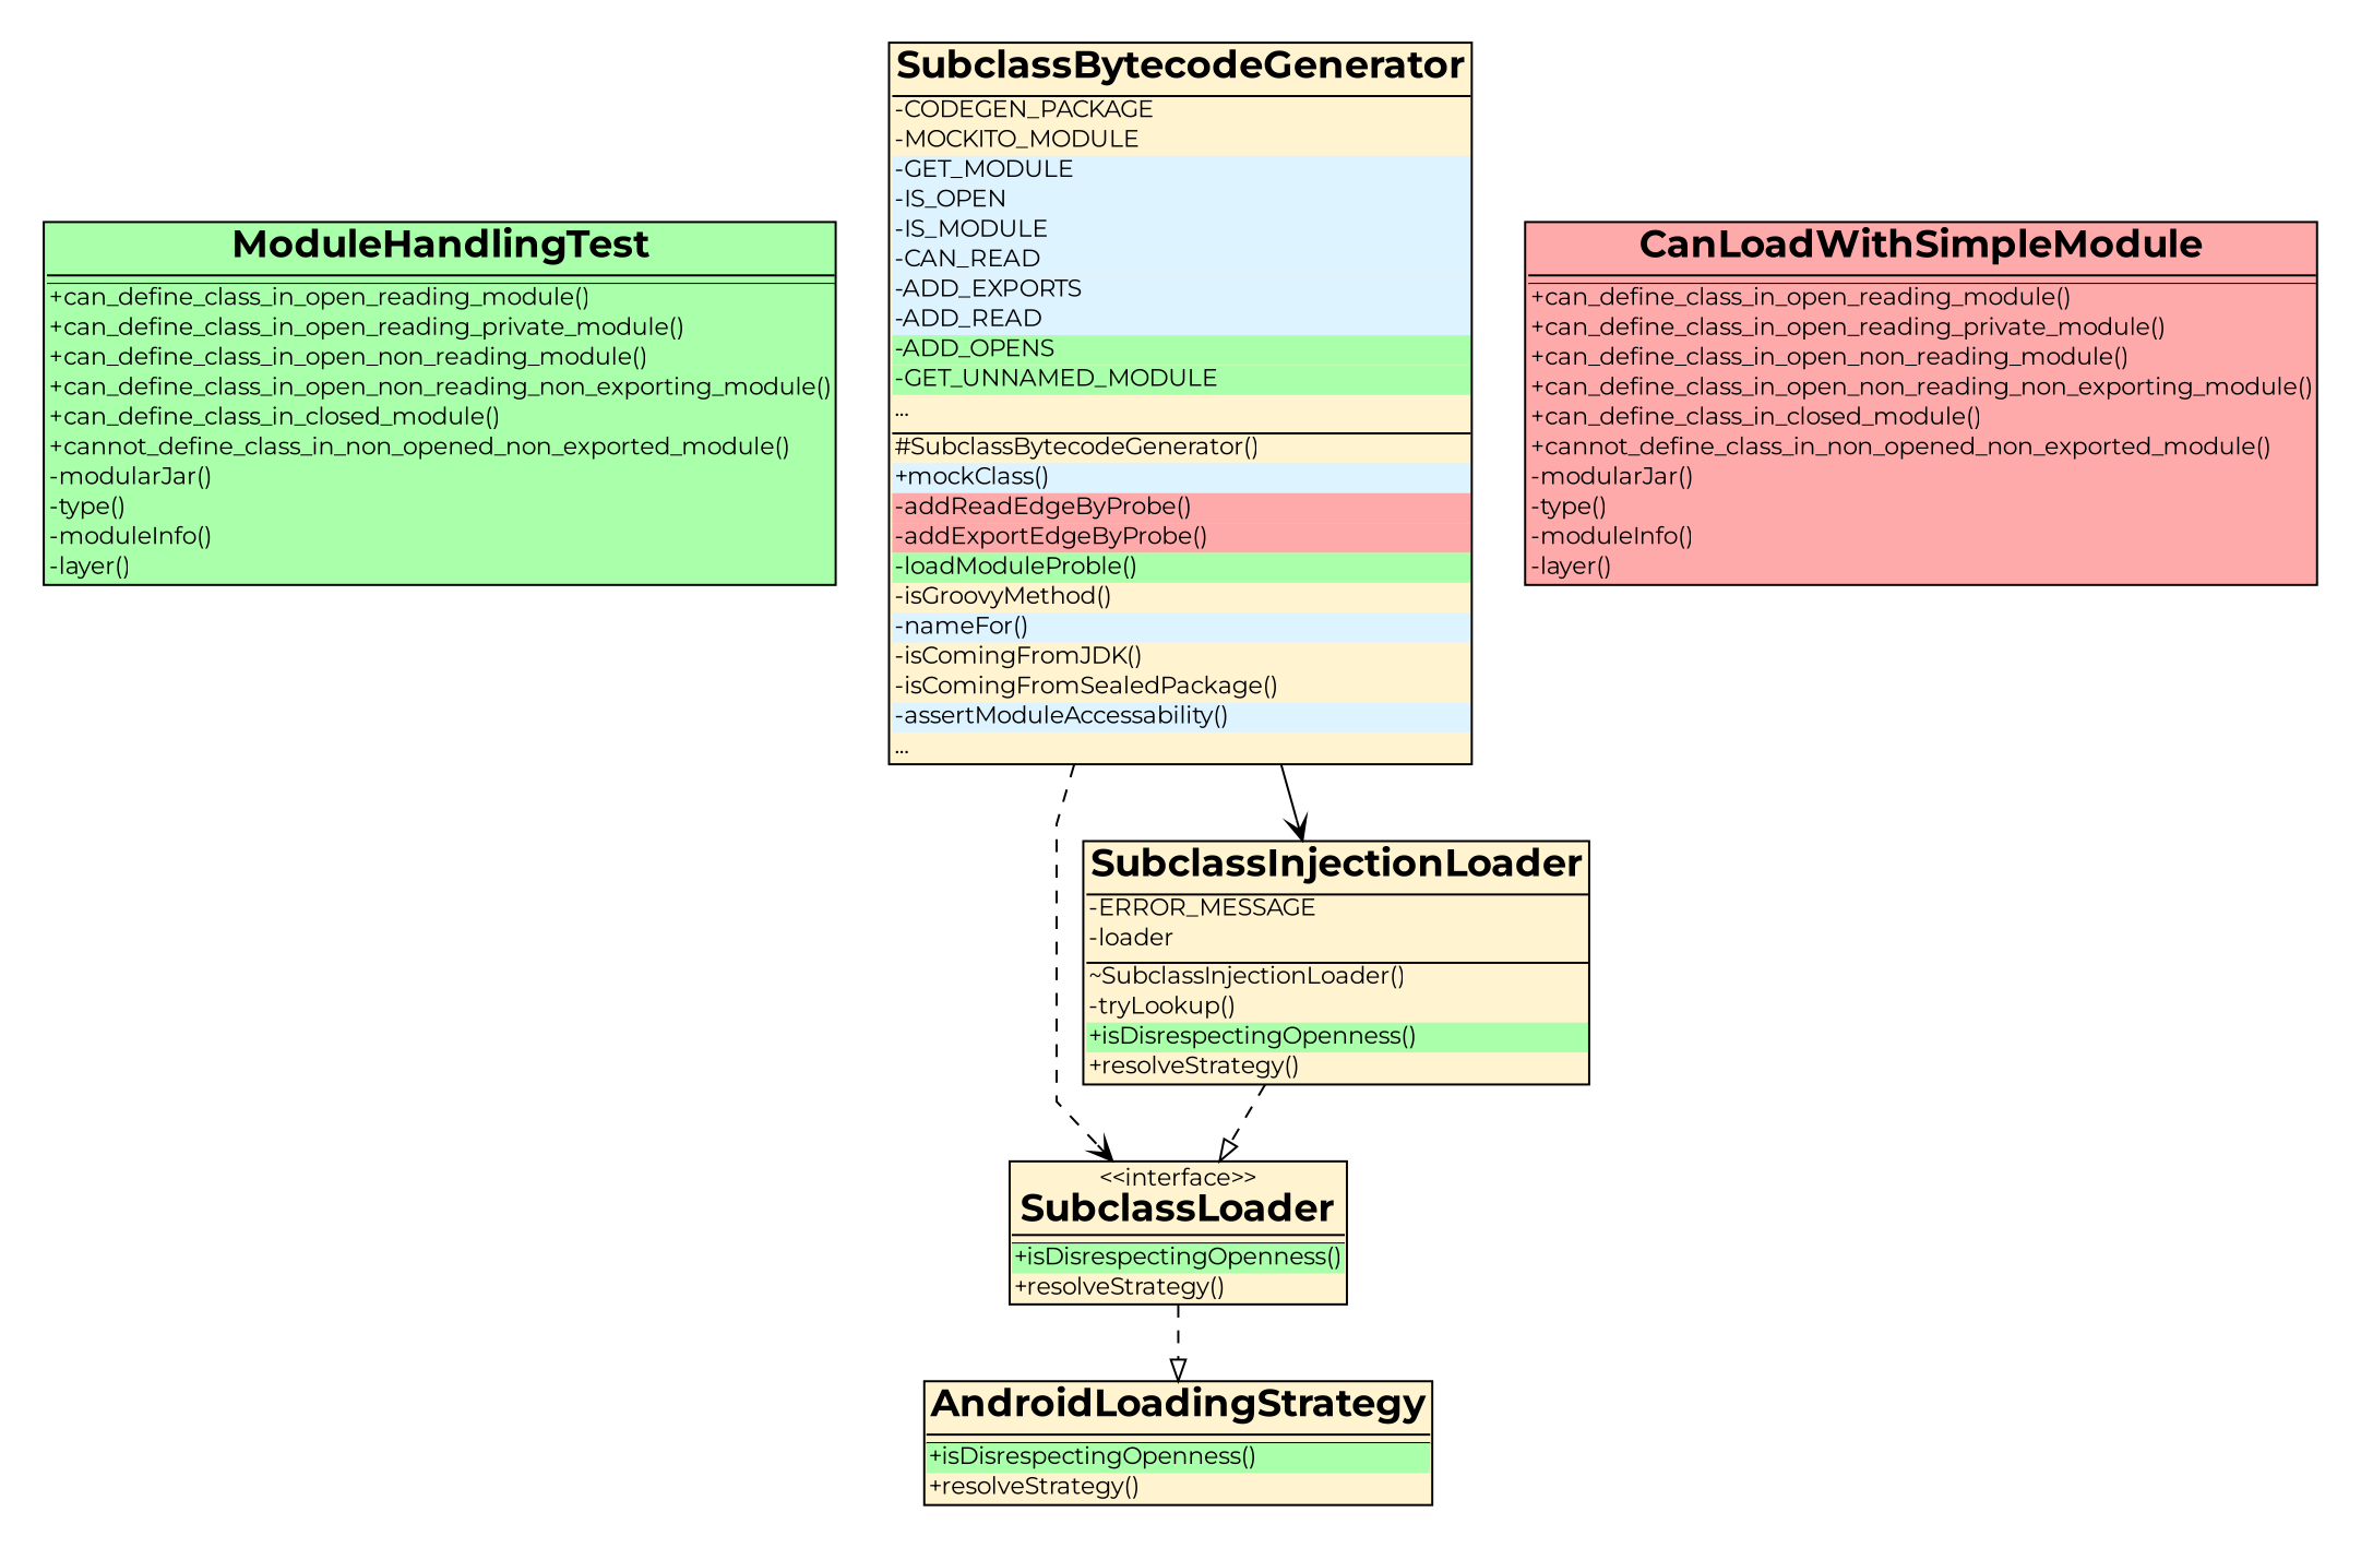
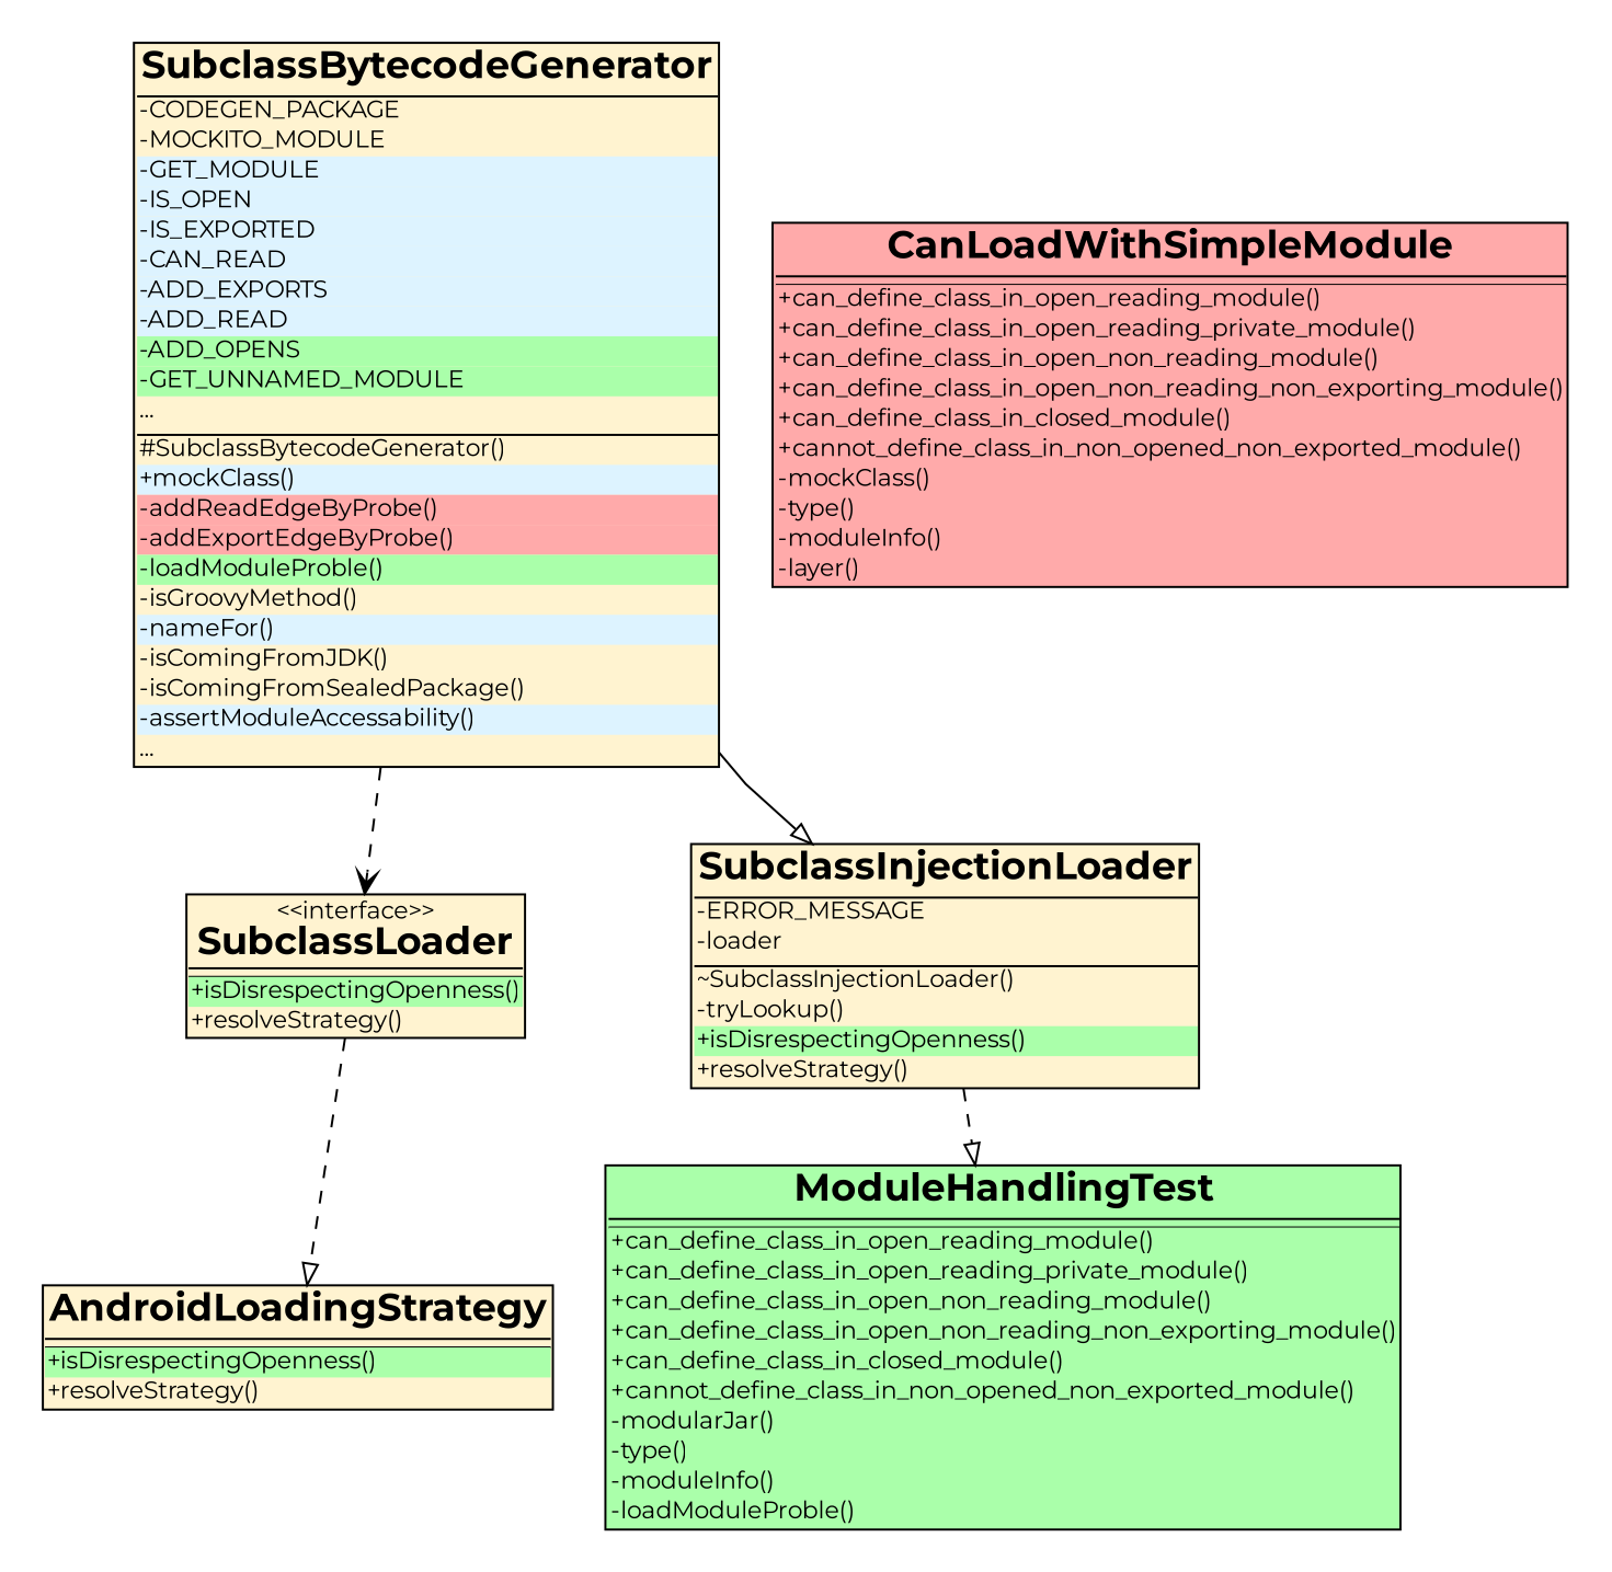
  digraph {
    fontname=Montserrat
    splines=compound
    node [fillcolor="#fff3d0" fontname=Montserrat fontsize=11 margin=0 shape=none style=filled]
    edge [arrowhead=empty fontname=Montserrat style=dashed]
-   n1 [fillcolor="#aaffaa" label=<<table cellspacing="0" cellpadding="1"> <tr><td href="gitk:search_next {ModuleHandlingTest}" sides="b"><font point-size="18"><b>ModuleHandlingTest</b></font></td></tr> <tr><td sides="b"></td></tr> <tr><td border="0" align="left" bgcolor="#aaffaa" href="gitk:search_next {can_define_class_in_open_reading_module}">+can_define_class_in_open_reading_module()</td></tr> <tr><td border="0" align="left" bgcolor="#aaffaa" href="gitk:search_next {can_define_class_in_open_reading_private_module}">+can_define_class_in_open_reading_private_module()</td></tr> <tr><td border="0" align="left" bgcolor="#aaffaa" href="gitk:search_next {can_define_class_in_open_non_reading_module}">+can_define_class_in_open_non_reading_module()</td></tr> <tr><td border="0" align="left" bgcolor="#aaffaa" href="gitk:search_next {can_define_class_in_open_non_reading_non_exporting_module}">+can_define_class_in_open_non_reading_non_exporting_module()</td></tr> <tr><td border="0" align="left" bgcolor="#aaffaa" href="gitk:search_next {can_define_class_in_closed_module}">+can_define_class_in_closed_module()</td></tr> <tr><td border="0" align="left" bgcolor="#aaffaa" href="gitk:search_next {cannot_define_class_in_non_opened_non_exported_module}">+cannot_define_class_in_non_opened_non_exported_module()</td></tr> <tr><td border="0" align="left" bgcolor="#aaffaa" href="gitk:search_next {modularJar}">-modularJar()</td></tr> <tr><td border="0" align="left" bgcolor="#aaffaa" href="gitk:search_next {type}">-type()</td></tr> <tr><td border="0" align="left" bgcolor="#aaffaa" href="gitk:search_next {moduleInfo}">-moduleInfo()</td></tr> <tr><td border="0" align="left" bgcolor="#aaffaa" href="gitk:search_next {layer}">-layer()</td></tr></table>>]
+   n1 [fillcolor="#aaffaa" label=<<table cellspacing="0" cellpadding="1"> <tr><td href="gitk:search_next {ModuleHandlingTest}" sides="b"><font point-size="18"><b>ModuleHandlingTest</b></font></td></tr> <tr><td sides="b"></td></tr> <tr><td border="0" align="left" bgcolor="#aaffaa" href="gitk:search_next {can_define_class_in_open_reading_module}">+can_define_class_in_open_reading_module()</td></tr> <tr><td border="0" align="left" bgcolor="#aaffaa" href="gitk:search_next {can_define_class_in_open_reading_private_module}">+can_define_class_in_open_reading_private_module()</td></tr> <tr><td border="0" align="left" bgcolor="#aaffaa" href="gitk:search_next {can_define_class_in_open_non_reading_module}">+can_define_class_in_open_non_reading_module()</td></tr> <tr><td border="0" align="left" bgcolor="#aaffaa" href="gitk:search_next {can_define_class_in_open_non_reading_non_exporting_module}">+can_define_class_in_open_non_reading_non_exporting_module()</td></tr> <tr><td border="0" align="left" bgcolor="#aaffaa" href="gitk:search_next {can_define_class_in_closed_module}">+can_define_class_in_closed_module()</td></tr> <tr><td border="0" align="left" bgcolor="#aaffaa" href="gitk:search_next {cannot_define_class_in_non_opened_non_exported_module}">+cannot_define_class_in_non_opened_non_exported_module()</td></tr> <tr><td border="0" align="left" bgcolor="#aaffaa" href="gitk:search_next {modularJar}">-modularJar()</td></tr> <tr><td border="0" align="left" bgcolor="#aaffaa" href="gitk:search_next {type}">-type()</td></tr> <tr><td border="0" align="left" bgcolor="#aaffaa" href="gitk:search_next {moduleInfo}">-moduleInfo()</td></tr> <tr><td border="0" align="left" bgcolor="#aaffaa" href="gitk:search_next {layer}">-loadModuleProble()</td></tr></table>>]
    n2 [label=<<table cellspacing="0" cellpadding="1"> <tr><td href="gitk:search_next {SubclassLoader}" sides="b"><font point-size="11">&lt;&lt;interface&gt;&gt;<br/></font><font point-size="18"><b>SubclassLoader</b></font></td></tr> <tr><td sides="b"></td></tr> <tr><td border="0" align="left" bgcolor="#aaffaa" href="gitk:search_next {isDisrespectingOpenness}">+isDisrespectingOpenness()</td></tr> <tr><td border="0" align="left" href="gitk:search_next {resolveStrategy}">+resolveStrategy()</td></tr></table>>]
    n3 [label=<<table cellspacing="0" cellpadding="1"> <tr><td href="gitk:search_next {SubclassInjectionLoader}" sides="b"><font point-size="18"><b>SubclassInjectionLoader</b></font></td></tr> <tr><td border="0" align="left" href="gitk:search_next {ERROR_MESSAGE}">-ERROR_MESSAGE</td></tr> <tr><td border="0" align="left" href="gitk:search_next {loader}">-loader</td></tr> <tr><td sides="b"></td></tr> <tr><td border="0" align="left" href="gitk:search_next {SubclassInjectionLoader}">~SubclassInjectionLoader()</td></tr> <tr><td border="0" align="left" href="gitk:search_next {tryLookup}">-tryLookup()</td></tr> <tr><td border="0" align="left" bgcolor="#aaffaa" href="gitk:search_next {isDisrespectingOpenness}">+isDisrespectingOpenness()</td></tr> <tr><td border="0" align="left" href="gitk:search_next {resolveStrategy}">+resolveStrategy()</td></tr></table>>]
-   n4 [label=<<table cellspacing="0" cellpadding="1"> <tr><td href="gitk:search_next {SubclassBytecodeGenerator}" sides="b"><font point-size="18"><b>SubclassBytecodeGenerator</b></font></td></tr> <tr><td border="0" align="left" href="gitk:search_next {CODEGEN_PACKAGE}">-CODEGEN_PACKAGE</td></tr> <tr><td border="0" align="left" href="gitk:search_next {MOCKITO_MODULE}">-MOCKITO_MODULE</td></tr> <tr><td border="0" align="left" bgcolor="#ddf3ff" href="gitk:search_next {GET_MODULE}">-GET_MODULE</td></tr> <tr><td border="0" align="left" bgcolor="#ddf3ff" href="gitk:search_next {IS_OPEN}">-IS_OPEN</td></tr> <tr><td border="0" align="left" bgcolor="#ddf3ff" href="gitk:search_next {IS_EXPORTED}">-IS_MODULE</td></tr> <tr><td border="0" align="left" bgcolor="#ddf3ff" href="gitk:search_next {CAN_READ}">-CAN_READ</td></tr> <tr><td border="0" align="left" bgcolor="#ddf3ff" href="gitk:search_next {ADD_EXPORTS}">-ADD_EXPORTS</td></tr> <tr><td border="0" align="left" bgcolor="#ddf3ff" href="gitk:search_next {ADD_READ}">-ADD_READ</td></tr> <tr><td border="0" align="left" bgcolor="#aaffaa" href="gitk:search_next {ADD_OPENS}">-ADD_OPENS</td></tr> <tr><td border="0" align="left" bgcolor="#aaffaa" href="gitk:search_next {GET_UNNAMED_MODULE}">-GET_UNNAMED_MODULE</td></tr> <tr><td border="0" align="left">...</td></tr> <tr><td sides="b"></td></tr> <tr><td border="0" align="left" href="gitk:search_next {SubclassBytecodeGenerator}">#SubclassBytecodeGenerator()</td></tr> <tr><td border="0" align="left" bgcolor="#ddf3ff" href="gitk:search_next {mockClass}">+mockClass()</td></tr> <tr><td border="0" align="left" bgcolor="#ffaaaa" href="gitk:search_next {addReadEdgeByProbe}">-addReadEdgeByProbe()</td></tr> <tr><td border="0" align="left" bgcolor="#ffaaaa" href="gitk:search_next {addExportEdgeByProbe}">-addExportEdgeByProbe()</td></tr> <tr><td border="0" align="left" bgcolor="#aaffaa" href="gitk:search_next {loadModuleProble}">-loadModuleProble()</td></tr> <tr><td border="0" align="left" href="gitk:search_next {isGroovyMethod}">-isGroovyMethod()</td></tr> <tr><td border="0" align="left" bgcolor="#ddf3ff" href="gitk:search_next {nameFor}">-nameFor()</td></tr> <tr><td border="0" align="left" href="gitk:search_next {isComingFromJDK}">-isComingFromJDK()</td></tr> <tr><td border="0" align="left" href="gitk:search_next {isComingFromSealedPackage}">-isComingFromSealedPackage()</td></tr> <tr><td border="0" align="left" bgcolor="#ddf3ff" href="gitk:search_next {assertModuleAccessability}">-assertModuleAccessability()</td></tr> <tr><td border="0" align="left">...</td></tr></table>>]
+   n4 [label=<<table cellspacing="0" cellpadding="1"> <tr><td href="gitk:search_next {SubclassBytecodeGenerator}" sides="b"><font point-size="18"><b>SubclassBytecodeGenerator</b></font></td></tr> <tr><td border="0" align="left" href="gitk:search_next {CODEGEN_PACKAGE}">-CODEGEN_PACKAGE</td></tr> <tr><td border="0" align="left" href="gitk:search_next {MOCKITO_MODULE}">-MOCKITO_MODULE</td></tr> <tr><td border="0" align="left" bgcolor="#ddf3ff" href="gitk:search_next {GET_MODULE}">-GET_MODULE</td></tr> <tr><td border="0" align="left" bgcolor="#ddf3ff" href="gitk:search_next {IS_OPEN}">-IS_OPEN</td></tr> <tr><td border="0" align="left" bgcolor="#ddf3ff" href="gitk:search_next {IS_EXPORTED}">-IS_EXPORTED</td></tr> <tr><td border="0" align="left" bgcolor="#ddf3ff" href="gitk:search_next {CAN_READ}">-CAN_READ</td></tr> <tr><td border="0" align="left" bgcolor="#ddf3ff" href="gitk:search_next {ADD_EXPORTS}">-ADD_EXPORTS</td></tr> <tr><td border="0" align="left" bgcolor="#ddf3ff" href="gitk:search_next {ADD_READ}">-ADD_READ</td></tr> <tr><td border="0" align="left" bgcolor="#aaffaa" href="gitk:search_next {ADD_OPENS}">-ADD_OPENS</td></tr> <tr><td border="0" align="left" bgcolor="#aaffaa" href="gitk:search_next {GET_UNNAMED_MODULE}">-GET_UNNAMED_MODULE</td></tr> <tr><td border="0" align="left">...</td></tr> <tr><td sides="b"></td></tr> <tr><td border="0" align="left" href="gitk:search_next {SubclassBytecodeGenerator}">#SubclassBytecodeGenerator()</td></tr> <tr><td border="0" align="left" bgcolor="#ddf3ff" href="gitk:search_next {mockClass}">+mockClass()</td></tr> <tr><td border="0" align="left" bgcolor="#ffaaaa" href="gitk:search_next {addReadEdgeByProbe}">-addReadEdgeByProbe()</td></tr> <tr><td border="0" align="left" bgcolor="#ffaaaa" href="gitk:search_next {addExportEdgeByProbe}">-addExportEdgeByProbe()</td></tr> <tr><td border="0" align="left" bgcolor="#aaffaa" href="gitk:search_next {loadModuleProble}">-loadModuleProble()</td></tr> <tr><td border="0" align="left" href="gitk:search_next {isGroovyMethod}">-isGroovyMethod()</td></tr> <tr><td border="0" align="left" bgcolor="#ddf3ff" href="gitk:search_next {nameFor}">-nameFor()</td></tr> <tr><td border="0" align="left" href="gitk:search_next {isComingFromJDK}">-isComingFromJDK()</td></tr> <tr><td border="0" align="left" href="gitk:search_next {isComingFromSealedPackage}">-isComingFromSealedPackage()</td></tr> <tr><td border="0" align="left" bgcolor="#ddf3ff" href="gitk:search_next {assertModuleAccessability}">-assertModuleAccessability()</td></tr> <tr><td border="0" align="left">...</td></tr></table>>]
    n5 [label=<<table cellspacing="0" cellpadding="1"> <tr><td href="gitk:search_next {AndroidLoadingStrategy}" sides="b"><font point-size="18"><b>AndroidLoadingStrategy</b></font></td></tr> <tr><td sides="b"></td></tr> <tr><td border="0" align="left" bgcolor="#aaffaa" href="gitk:search_next {isDisrespectingOpenness}">+isDisrespectingOpenness()</td></tr> <tr><td border="0" align="left" href="gitk:search_next {resolveStrategy}">+resolveStrategy()</td></tr></table>>]
-   n6 [fillcolor="#ffaaaa" label=<<table cellspacing="0" cellpadding="1"> <tr><td href="gitk:search_next {CanLoadWithSimpleModule}" sides="b"><font point-size="18"><b>CanLoadWithSimpleModule</b></font></td></tr> <tr><td sides="b"></td></tr> <tr><td border="0" align="left" bgcolor="#ffaaaa" href="gitk:search_next {can_define_class_in_open_reading_module}">+can_define_class_in_open_reading_module()</td></tr> <tr><td border="0" align="left" bgcolor="#ffaaaa" href="gitk:search_next {can_define_class_in_open_reading_private_module}">+can_define_class_in_open_reading_private_module()</td></tr> <tr><td border="0" align="left" bgcolor="#ffaaaa" href="gitk:search_next {can_define_class_in_open_non_reading_module}">+can_define_class_in_open_non_reading_module()</td></tr> <tr><td border="0" align="left" bgcolor="#ffaaaa" href="gitk:search_next {can_define_class_in_open_non_reading_non_exporting_module}">+can_define_class_in_open_non_reading_non_exporting_module()</td></tr> <tr><td border="0" align="left" bgcolor="#ffaaaa" href="gitk:search_next {can_define_class_in_closed_module}">+can_define_class_in_closed_module()</td></tr> <tr><td border="0" align="left" bgcolor="#ffaaaa" href="gitk:search_next {cannot_define_class_in_non_opened_non_exported_module}">+cannot_define_class_in_non_opened_non_exported_module()</td></tr> <tr><td border="0" align="left" bgcolor="#ffaaaa" href="gitk:search_next {modularJar}">-modularJar()</td></tr> <tr><td border="0" align="left" bgcolor="#ffaaaa" href="gitk:search_next {type}">-type()</td></tr> <tr><td border="0" align="left" bgcolor="#ffaaaa" href="gitk:search_next {moduleInfo}">-moduleInfo()</td></tr> <tr><td border="0" align="left" bgcolor="#ffaaaa" href="gitk:search_next {layer}">-layer()</td></tr></table>>]
+   n6 [fillcolor="#ffaaaa" label=<<table cellspacing="0" cellpadding="1"> <tr><td href="gitk:search_next {CanLoadWithSimpleModule}" sides="b"><font point-size="18"><b>CanLoadWithSimpleModule</b></font></td></tr> <tr><td sides="b"></td></tr> <tr><td border="0" align="left" bgcolor="#ffaaaa" href="gitk:search_next {can_define_class_in_open_reading_module}">+can_define_class_in_open_reading_module()</td></tr> <tr><td border="0" align="left" bgcolor="#ffaaaa" href="gitk:search_next {can_define_class_in_open_reading_private_module}">+can_define_class_in_open_reading_private_module()</td></tr> <tr><td border="0" align="left" bgcolor="#ffaaaa" href="gitk:search_next {can_define_class_in_open_non_reading_module}">+can_define_class_in_open_non_reading_module()</td></tr> <tr><td border="0" align="left" bgcolor="#ffaaaa" href="gitk:search_next {can_define_class_in_open_non_reading_non_exporting_module}">+can_define_class_in_open_non_reading_non_exporting_module()</td></tr> <tr><td border="0" align="left" bgcolor="#ffaaaa" href="gitk:search_next {can_define_class_in_closed_module}">+can_define_class_in_closed_module()</td></tr> <tr><td border="0" align="left" bgcolor="#ffaaaa" href="gitk:search_next {cannot_define_class_in_non_opened_non_exported_module}">+cannot_define_class_in_non_opened_non_exported_module()</td></tr> <tr><td border="0" align="left" bgcolor="#ffaaaa" href="gitk:search_next {modularJar}">-mockClass()</td></tr> <tr><td border="0" align="left" bgcolor="#ffaaaa" href="gitk:search_next {type}">-type()</td></tr> <tr><td border="0" align="left" bgcolor="#ffaaaa" href="gitk:search_next {moduleInfo}">-moduleInfo()</td></tr> <tr><td border="0" align="left" bgcolor="#ffaaaa" href="gitk:search_next {layer}">-layer()</td></tr></table>>]
    subgraph cluster_1 {
      style=invis
      n1
    }
    subgraph cluster_2 {
      style=invis
      n2
    }
    subgraph cluster_3 {
      style=invis
      n3
    }
    subgraph cluster_4 {
      style=invis
      n4
    }
    subgraph cluster_5 {
      style=invis
      n5
    }
    subgraph cluster_6 {
      style=invis
      n6
    }
    n2 -> n5
-   n3 -> n2
+   n3 -> n1
    n4 -> n2 [arrowhead=open]
-   n4 -> n3 [arrowhead=open style=""]
+   n4 -> n3 [style=""]
  }
